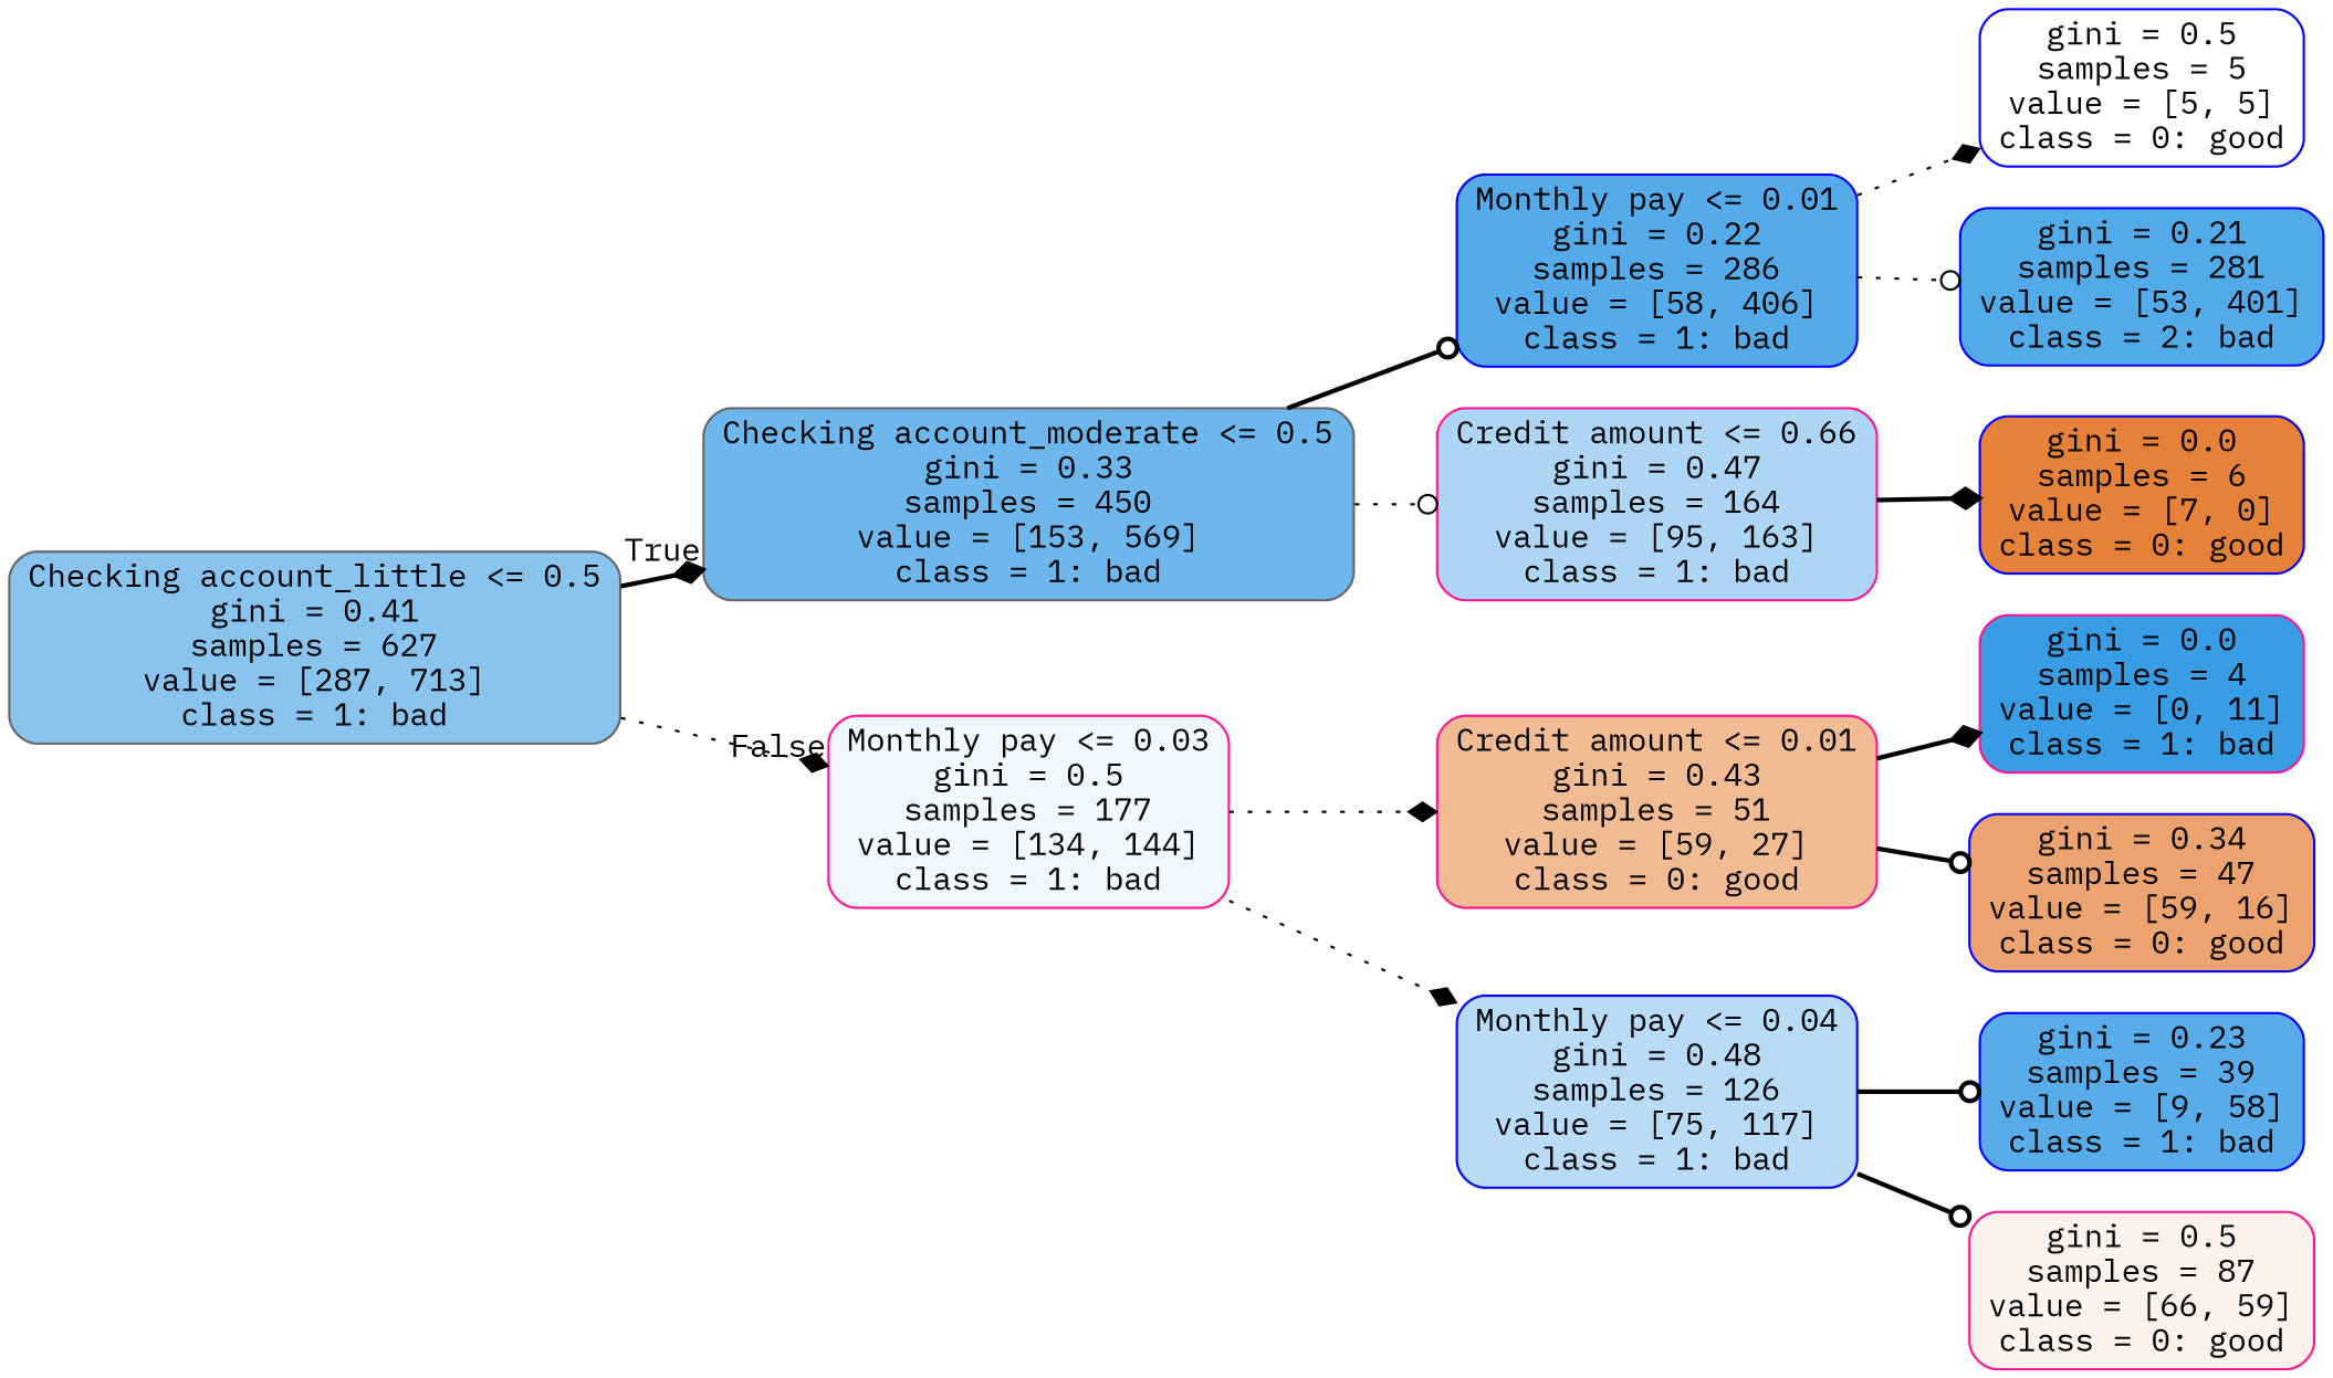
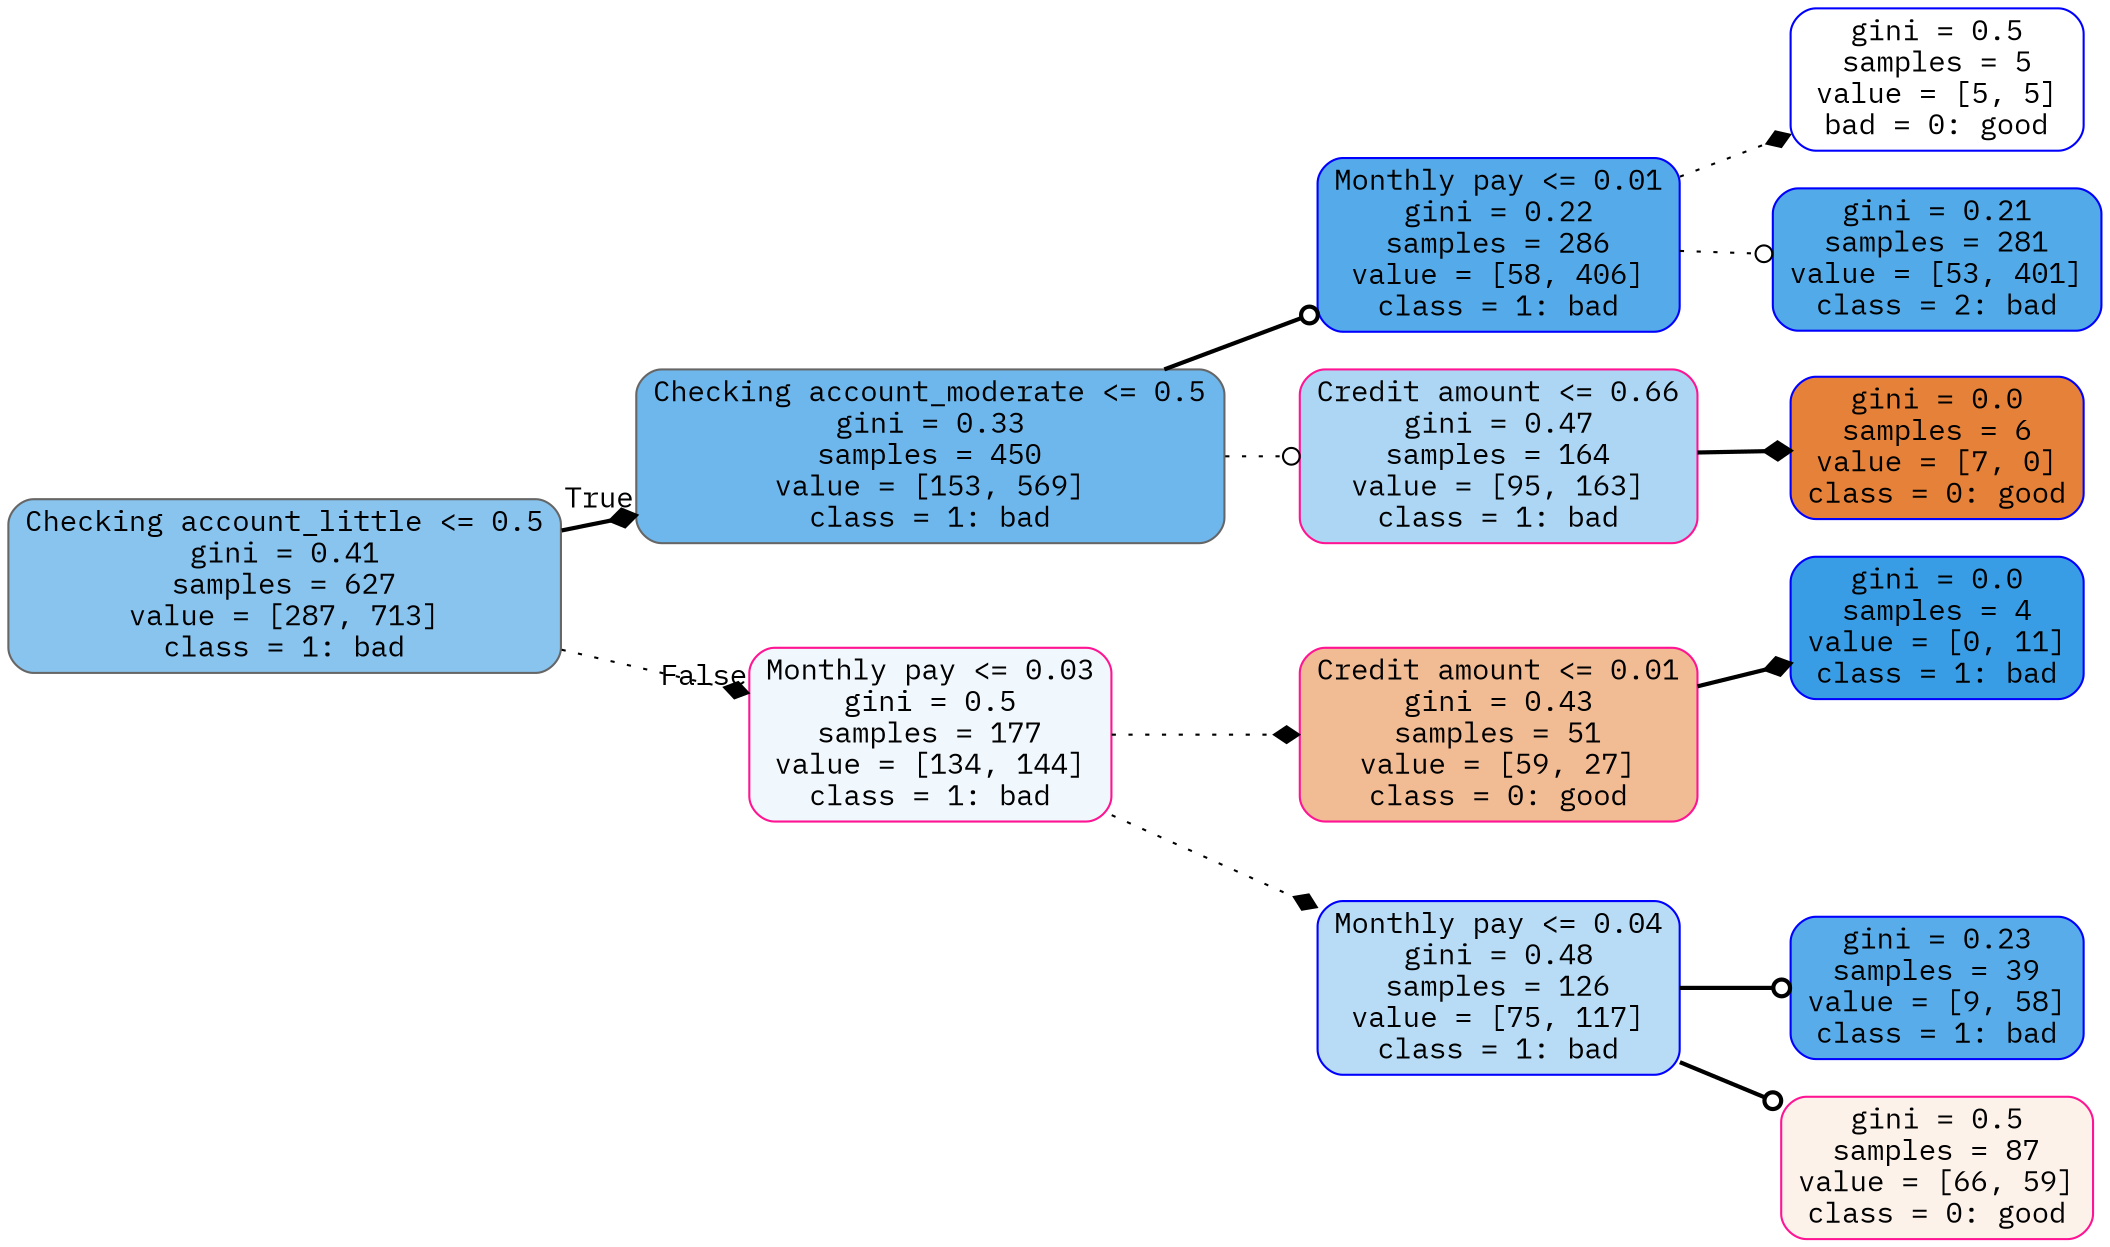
  digraph {
    fontname="IBM Plex Mono"
    rankdir=LR
    node [color=blue fontname="IBM Plex Mono" shape=box style="filled, rounded"]
    edge [arrowhead=diamond fontname="IBM Plex Mono" style=bold]
    n1 [color=gray40 fillcolor="#89c4ef" label="Checking account_little <= 0.5\ngini = 0.41\nsamples = 627\nvalue = [287, 713]\nclass = 1: bad"]
    n2 [color=gray40 fillcolor="#6eb7ec" label="Checking account_moderate <= 0.5\ngini = 0.33\nsamples = 450\nvalue = [153, 569]\nclass = 1: bad"]
    n3 [color=deeppink fillcolor="#f1f8fd" label="Monthly pay <= 0.03\ngini = 0.5\nsamples = 177\nvalue = [134, 144]\nclass = 1: bad"]
    n4 [fillcolor="#55abe9" label="Monthly pay <= 0.01\ngini = 0.22\nsamples = 286\nvalue = [58, 406]\nclass = 1: bad"]
    n5 [color=deeppink fillcolor="#acd6f4" label="Credit amount <= 0.66\ngini = 0.47\nsamples = 164\nvalue = [95, 163]\nclass = 1: bad"]
    n6 [color=deeppink fillcolor="#f1bb94" label="Credit amount <= 0.01\ngini = 0.43\nsamples = 51\nvalue = [59, 27]\nclass = 0: good"]
    n7 [fillcolor="#b8dcf6" label="Monthly pay <= 0.04\ngini = 0.48\nsamples = 126\nvalue = [75, 117]\nclass = 1: bad"]
-   n8 [fillcolor="#ffffff" label="gini = 0.5\nsamples = 5\nvalue = [5, 5]\nclass = 0: good"]
+   n8 [fillcolor="#ffffff" label="gini = 0.5\nsamples = 5\nvalue = [5, 5]\nbad = 0: good"]
    n9 [fillcolor="#53aae8" label="gini = 0.21\nsamples = 281\nvalue = [53, 401]\nclass = 2: bad"]
    n10 [fillcolor="#e58139" label="gini = 0.0\nsamples = 6\nvalue = [7, 0]\nclass = 0: good"]
-   n11 [color=deeppink fillcolor="#399de5" label="gini = 0.0\nsamples = 4\nvalue = [0, 11]\nclass = 1: bad"]
-   n12 [fillcolor="#eca36f" label="gini = 0.34\nsamples = 47\nvalue = [59, 16]\nclass = 0: good"]
+   n11 [fillcolor="#399de5" label="gini = 0.0\nsamples = 4\nvalue = [0, 11]\nclass = 1: bad"]
    n13 [fillcolor="#58ace9" label="gini = 0.23\nsamples = 39\nvalue = [9, 58]\nclass = 1: bad"]
    n14 [color=deeppink fillcolor="#fcf2ea" label="gini = 0.5\nsamples = 87\nvalue = [66, 59]\nclass = 0: good"]
    n1 -> n2 [headlabel=True labelangle=45 labeldistance=2.5]
    n1 -> n3 [headlabel=False labelangle=-45 labeldistance=2.5 style=dotted]
    n2 -> n4 [arrowhead=odot]
    n2 -> n5 [arrowhead=odot style=dotted]
    n3 -> n6 [style=dotted]
    n3 -> n7 [style=dotted]
    n4 -> n8 [style=dotted]
    n4 -> n9 [arrowhead=odot style=dotted]
    n5 -> n10
    n6 -> n11
-   n6 -> n12 [arrowhead=odot]
    n7 -> n13 [arrowhead=odot]
    n7 -> n14 [arrowhead=odot]
  }
